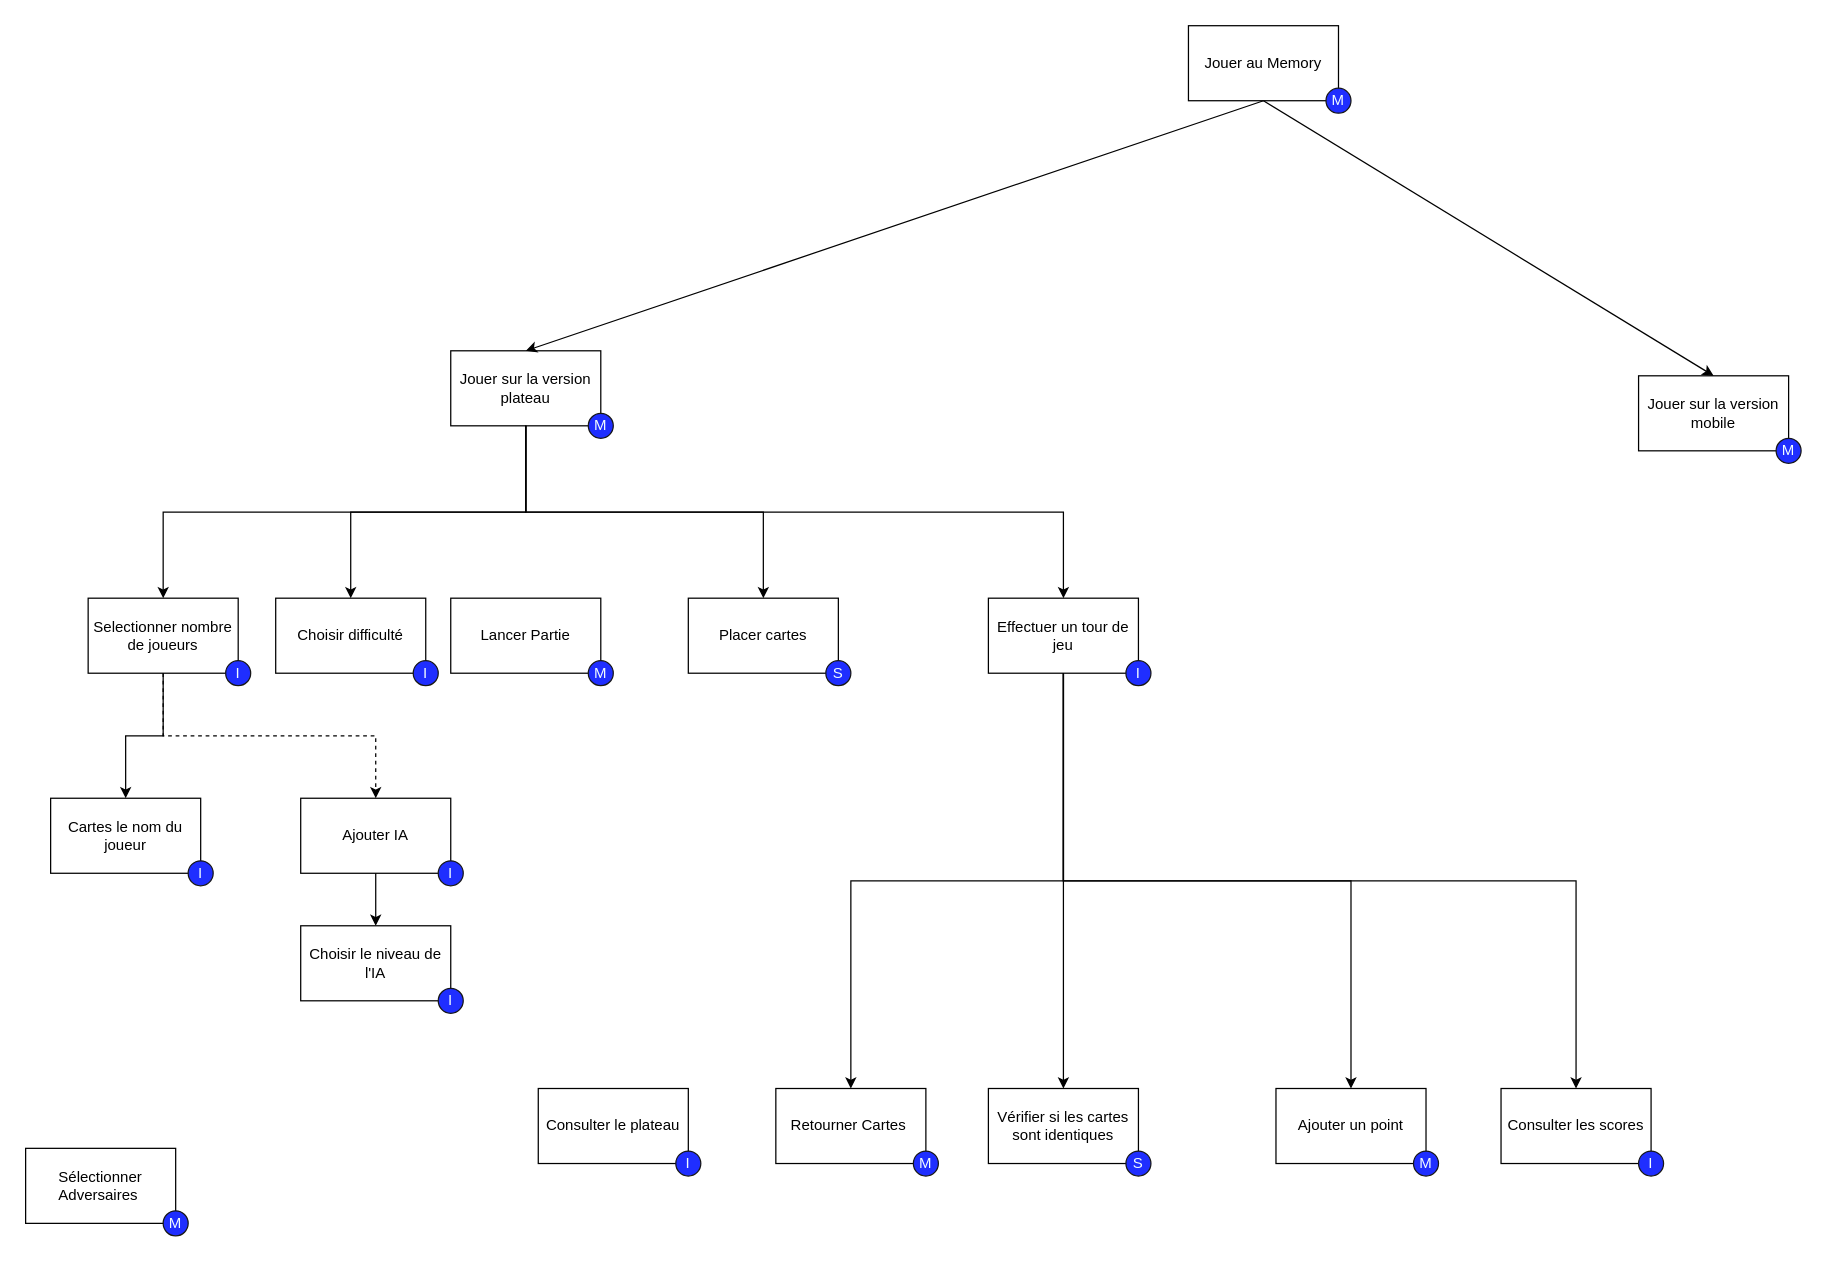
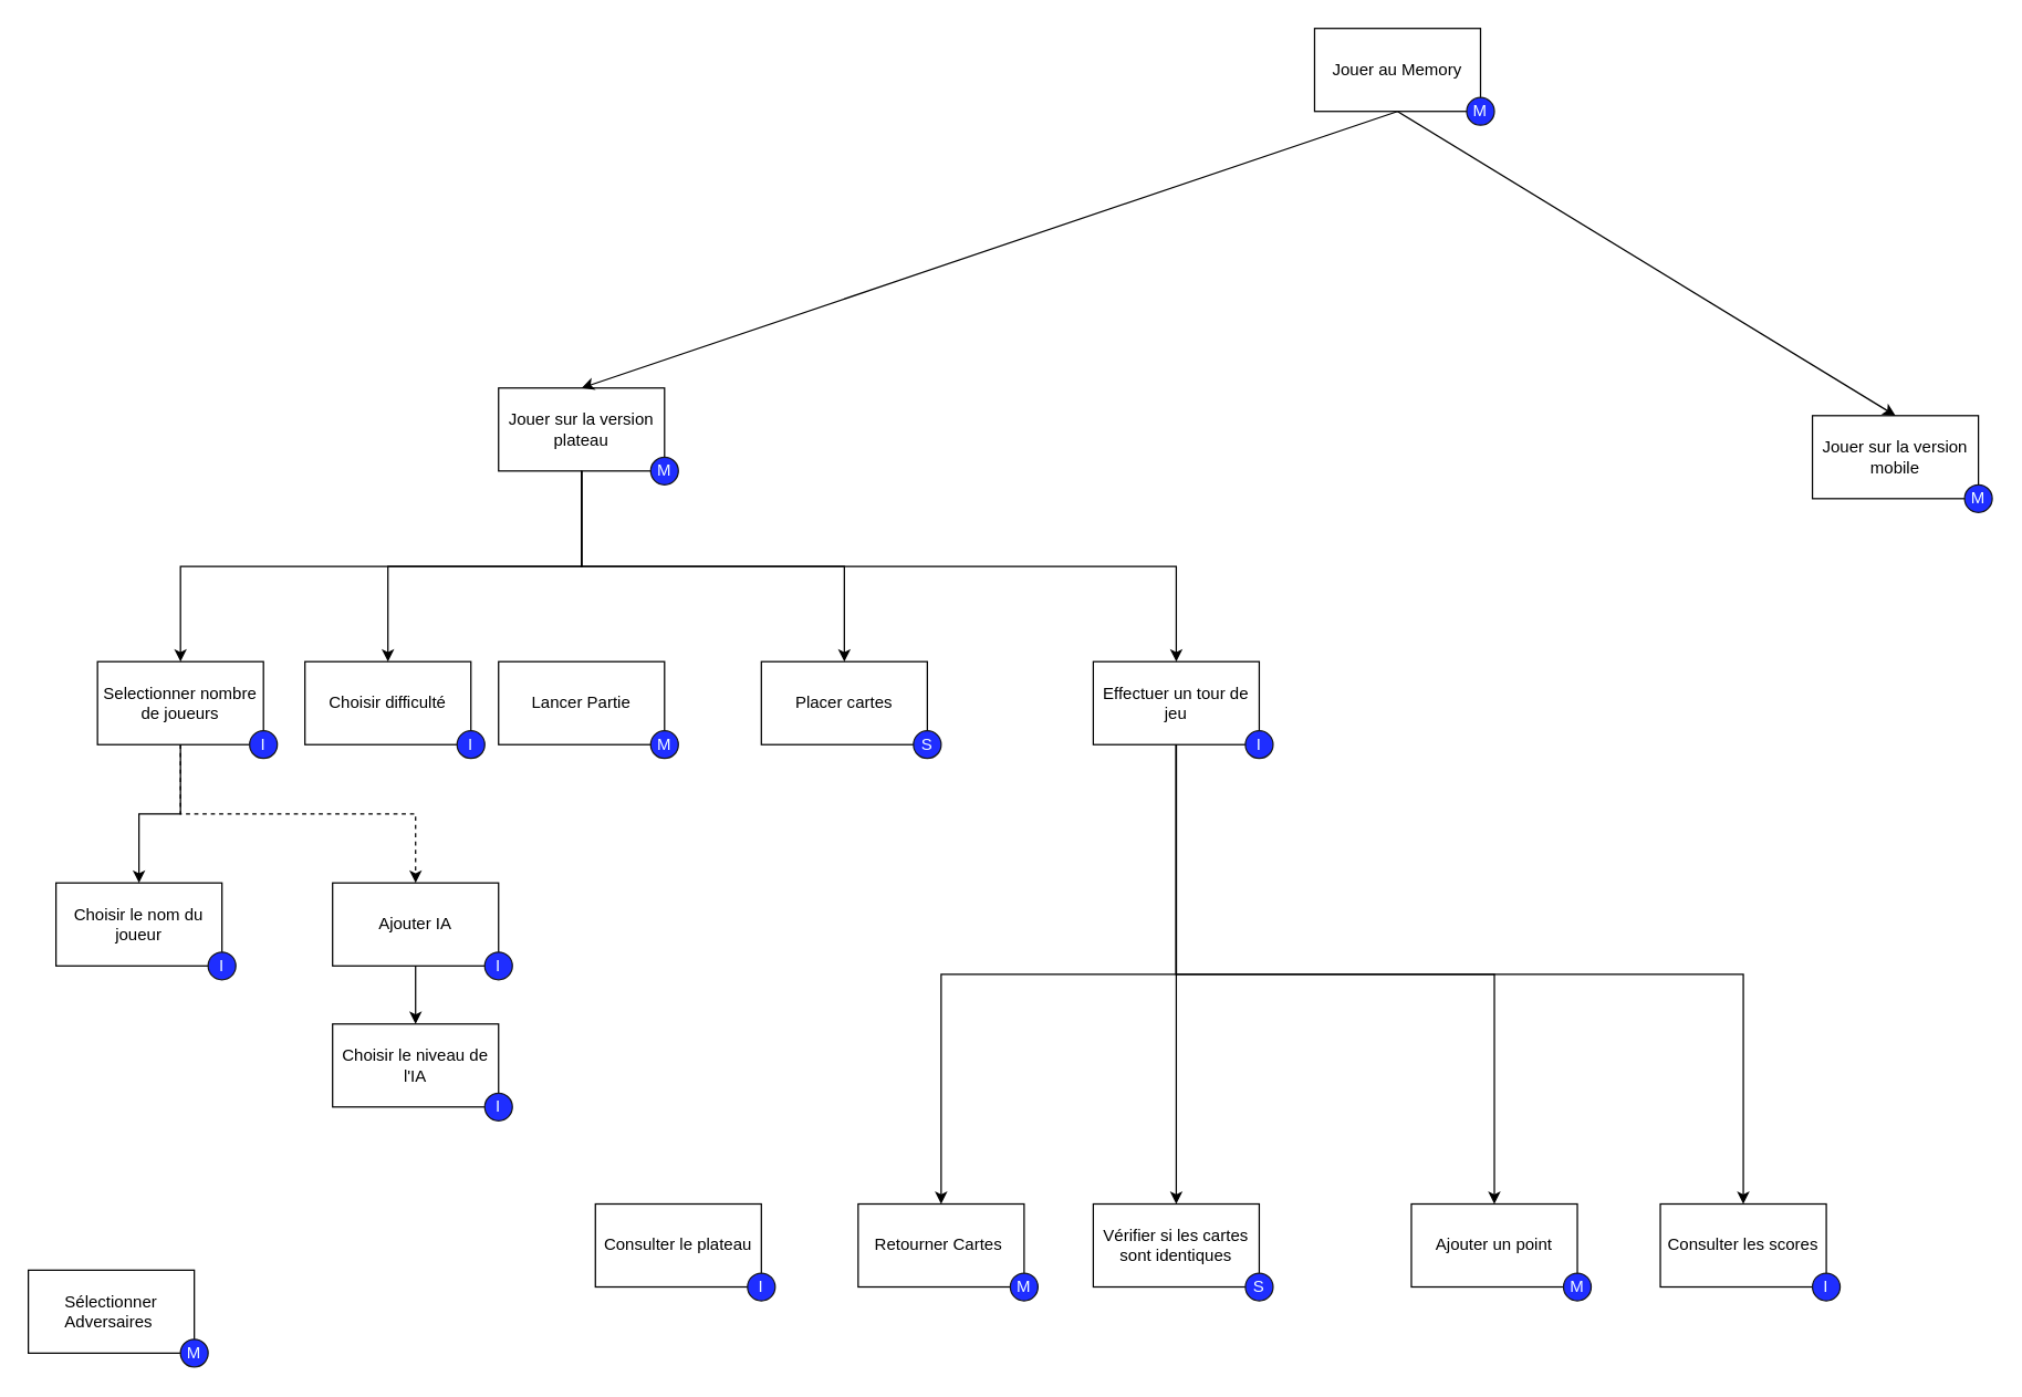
  <mxCell id="0" />
  <mxCell id="1" parent="0" />
  <mxCell id="2" value="" style="group" parent="1" vertex="1" connectable="0"><mxGeometry x="950" y="20" width="130" height="70" as="geometry" /></mxCell>
  <mxCell id="3" value="Jouer au Memory" style="rounded=0;whiteSpace=wrap;html=1;" parent="2" vertex="1"><mxGeometry width="120" height="60" as="geometry" /></mxCell>
  <mxCell id="4" value="M" style="ellipse;whiteSpace=wrap;html=1;aspect=fixed;shadow=0;strokeColor=#171717;fillColor=#1F2EFF;gradientColor=none;fontColor=#F2FDFF;" parent="2" vertex="1"><mxGeometry x="110" y="50" width="20" height="20" as="geometry" /></mxCell>
  <mxCell id="5" value="" style="group" parent="1" connectable="0" vertex="1"><mxGeometry x="620" y="870" width="130" height="70" as="geometry" /></mxCell>
  <mxCell id="6" value="Retourner Cartes&amp;nbsp;&lt;br&gt;" style="rounded=0;whiteSpace=wrap;html=1;" parent="5" vertex="1"><mxGeometry width="120" height="60" as="geometry" /></mxCell>
  <mxCell id="7" value="M" style="ellipse;whiteSpace=wrap;html=1;aspect=fixed;shadow=0;strokeColor=#171717;fillColor=#1F2EFF;gradientColor=none;fontColor=#F2FDFF;" parent="5" vertex="1"><mxGeometry x="110" y="50" width="20" height="20" as="geometry" /></mxCell>
  <mxCell id="8" value="" style="group" parent="1" vertex="1" connectable="0"><mxGeometry x="550" y="477.86" width="130" height="70" as="geometry" /></mxCell>
  <mxCell id="9" value="Placer cartes" style="rounded=0;whiteSpace=wrap;html=1;" parent="8" vertex="1"><mxGeometry width="120" height="60" as="geometry" /></mxCell>
  <mxCell id="10" value="S" style="ellipse;whiteSpace=wrap;html=1;aspect=fixed;shadow=0;strokeColor=#171717;fillColor=#1F2EFF;gradientColor=none;fontColor=#F2FDFF;" parent="8" vertex="1"><mxGeometry x="110" y="50" width="20" height="20" as="geometry" /></mxCell>
  <mxCell id="11" value="" style="group" parent="1" vertex="1" connectable="0"><mxGeometry x="360" y="280" width="130" height="70" as="geometry" /></mxCell>
  <mxCell id="12" value="Jouer sur la version plateau&lt;br&gt;" style="rounded=0;whiteSpace=wrap;html=1;" parent="11" vertex="1"><mxGeometry width="120" height="60" as="geometry" /></mxCell>
  <mxCell id="13" value="M" style="ellipse;whiteSpace=wrap;html=1;aspect=fixed;shadow=0;strokeColor=#171717;fillColor=#1F2EFF;gradientColor=none;fontColor=#F2FDFF;" parent="11" vertex="1"><mxGeometry x="110" y="50" width="20" height="20" as="geometry" /></mxCell>
  <mxCell id="14" value="" style="group" parent="1" vertex="1" connectable="0"><mxGeometry x="70" y="477.86" width="130" height="70" as="geometry" /></mxCell>
  <mxCell id="15" value="Selectionner nombre de joueurs" style="rounded=0;whiteSpace=wrap;html=1;" parent="14" vertex="1"><mxGeometry width="120" height="60" as="geometry" /></mxCell>
  <mxCell id="16" value="I" style="ellipse;whiteSpace=wrap;html=1;aspect=fixed;shadow=0;strokeColor=#171717;fillColor=#1F2EFF;gradientColor=none;fontColor=#F2FDFF;" parent="14" vertex="1"><mxGeometry x="110" y="50" width="20" height="20" as="geometry" /></mxCell>
  <mxCell id="17" value="" style="group" parent="1" vertex="1" connectable="0"><mxGeometry x="220" y="477.86" width="130" height="70" as="geometry" /></mxCell>
  <mxCell id="18" value="Choisir difficulté" style="rounded=0;whiteSpace=wrap;html=1;" parent="17" vertex="1"><mxGeometry width="120" height="60" as="geometry" /></mxCell>
  <mxCell id="19" value="I" style="ellipse;whiteSpace=wrap;html=1;aspect=fixed;shadow=0;strokeColor=#171717;fillColor=#1F2EFF;gradientColor=none;fontColor=#F2FDFF;" parent="17" vertex="1"><mxGeometry x="110" y="50" width="20" height="20" as="geometry" /></mxCell>
  <mxCell id="20" value="Aj" style="group" parent="1" vertex="1" connectable="0"><mxGeometry x="240" y="637.86" width="130" height="70" as="geometry" /></mxCell>
  <mxCell id="21" value="Ajouter IA" style="rounded=0;whiteSpace=wrap;html=1;" parent="20" vertex="1"><mxGeometry width="120" height="60" as="geometry" /></mxCell>
  <mxCell id="22" value="I" style="ellipse;whiteSpace=wrap;html=1;aspect=fixed;shadow=0;strokeColor=#171717;fillColor=#1F2EFF;gradientColor=none;fontColor=#F2FDFF;" parent="20" vertex="1"><mxGeometry x="110" y="50" width="20" height="20" as="geometry" /></mxCell>
  <mxCell id="23" value="Choisir" style="group" parent="1" vertex="1" connectable="0"><mxGeometry x="240" y="739.86" width="130" height="70" as="geometry" /></mxCell>
  <mxCell id="24" value="Choisir le niveau de l'IA" style="rounded=0;whiteSpace=wrap;html=1;" parent="23" vertex="1"><mxGeometry width="120" height="60" as="geometry" /></mxCell>
  <mxCell id="25" value="I" style="ellipse;whiteSpace=wrap;html=1;aspect=fixed;shadow=0;strokeColor=#171717;fillColor=#1F2EFF;gradientColor=none;fontColor=#F2FDFF;" parent="23" vertex="1"><mxGeometry x="110" y="50" width="20" height="20" as="geometry" /></mxCell>
  <mxCell id="26" value="" style="group" parent="1" vertex="1" connectable="0"><mxGeometry x="790" y="477.86" width="130" height="70" as="geometry" /></mxCell>
  <mxCell id="27" value="Effectuer un tour de jeu" style="rounded=0;whiteSpace=wrap;html=1;" parent="26" vertex="1"><mxGeometry width="120" height="60" as="geometry" /></mxCell>
  <mxCell id="28" value="I" style="ellipse;whiteSpace=wrap;html=1;aspect=fixed;shadow=0;strokeColor=#171717;fillColor=#1F2EFF;gradientColor=none;fontColor=#F2FDFF;" parent="26" vertex="1"><mxGeometry x="110" y="50" width="20" height="20" as="geometry" /></mxCell>
  <mxCell id="29" value="" style="group" parent="1" vertex="1" connectable="0"><mxGeometry x="790" y="870" width="130" height="70" as="geometry" /></mxCell>
  <mxCell id="30" value="Vérifier si les cartes sont identiques" style="rounded=0;whiteSpace=wrap;html=1;" parent="29" vertex="1"><mxGeometry width="120" height="60" as="geometry" /></mxCell>
  <mxCell id="31" value="S" style="ellipse;whiteSpace=wrap;html=1;aspect=fixed;shadow=0;strokeColor=#171717;fillColor=#1F2EFF;gradientColor=none;fontColor=#F2FDFF;" parent="29" vertex="1"><mxGeometry x="110" y="50" width="20" height="20" as="geometry" /></mxCell>
  <mxCell id="32" value="" style="group" parent="1" connectable="0" vertex="1"><mxGeometry x="1020" y="870" width="130" height="70" as="geometry" /></mxCell>
  <mxCell id="33" value="Ajouter un&amp;nbsp;point" style="rounded=0;whiteSpace=wrap;html=1;" parent="32" vertex="1"><mxGeometry width="120" height="60" as="geometry" /></mxCell>
  <mxCell id="34" value="M" style="ellipse;whiteSpace=wrap;html=1;aspect=fixed;shadow=0;strokeColor=#171717;fillColor=#1F2EFF;gradientColor=none;fontColor=#F2FDFF;" parent="32" vertex="1"><mxGeometry x="110" y="50" width="20" height="20" as="geometry" /></mxCell>
  <mxCell id="35" value="" style="group" parent="1" vertex="1" connectable="0"><mxGeometry x="1200" y="870" width="130" height="70" as="geometry" /></mxCell>
  <mxCell id="36" value="Consulter les scores" style="rounded=0;whiteSpace=wrap;html=1;" parent="35" vertex="1"><mxGeometry width="120" height="60" as="geometry" /></mxCell>
  <mxCell id="37" value="I" style="ellipse;whiteSpace=wrap;html=1;aspect=fixed;shadow=0;strokeColor=#171717;fillColor=#1F2EFF;gradientColor=none;fontColor=#F2FDFF;" parent="35" vertex="1"><mxGeometry x="110" y="50" width="20" height="20" as="geometry" /></mxCell>
  <mxCell id="38" value="" style="group" parent="1" vertex="1" connectable="0"><mxGeometry x="1310" y="300" width="130" height="70" as="geometry" /></mxCell>
  <mxCell id="39" value="Jouer sur la version mobile" style="rounded=0;whiteSpace=wrap;html=1;" parent="38" vertex="1"><mxGeometry width="120" height="60" as="geometry" /></mxCell>
  <mxCell id="40" value="M" style="ellipse;whiteSpace=wrap;html=1;aspect=fixed;shadow=0;strokeColor=#171717;fillColor=#1F2EFF;gradientColor=none;fontColor=#F2FDFF;" parent="38" vertex="1"><mxGeometry x="110" y="50" width="20" height="20" as="geometry" /></mxCell>
  <mxCell id="41" value="" style="group" parent="1" connectable="0" vertex="1"><mxGeometry x="360" y="477.86" width="130" height="70" as="geometry" /></mxCell>
  <mxCell id="42" value="Lancer Partie" style="rounded=0;whiteSpace=wrap;html=1;" parent="41" vertex="1"><mxGeometry width="120" height="60" as="geometry" /></mxCell>
  <mxCell id="43" value="M" style="ellipse;whiteSpace=wrap;html=1;aspect=fixed;shadow=0;strokeColor=#171717;fillColor=#1F2EFF;gradientColor=none;fontColor=#F2FDFF;" parent="41" vertex="1"><mxGeometry x="110" y="50" width="20" height="20" as="geometry" /></mxCell>
  <mxCell id="44" value="" style="group" parent="1" connectable="0" vertex="1"><mxGeometry x="20" y="917.86" width="130" height="70" as="geometry" /></mxCell>
  <mxCell id="45" value="Sélectionner Adversaires&amp;nbsp;" style="rounded=0;whiteSpace=wrap;html=1;" parent="44" vertex="1"><mxGeometry width="120" height="60" as="geometry" /></mxCell>
  <mxCell id="46" value="M" style="ellipse;whiteSpace=wrap;html=1;aspect=fixed;shadow=0;strokeColor=#171717;fillColor=#1F2EFF;gradientColor=none;fontColor=#F2FDFF;" parent="44" vertex="1"><mxGeometry x="110" y="50" width="20" height="20" as="geometry" /></mxCell>
  <mxCell id="47" value="" style="group" parent="1" vertex="1" connectable="0"><mxGeometry x="40" y="637.86" width="130" height="70" as="geometry" /></mxCell>
- <mxCell id="48" value="Cartes le nom du joueur" style="rounded=0;whiteSpace=wrap;html=1;" parent="47" vertex="1"><mxGeometry width="120" height="60" as="geometry" /></mxCell>
+ <mxCell id="48" value="Choisir le nom du joueur" style="rounded=0;whiteSpace=wrap;html=1;" parent="47" vertex="1"><mxGeometry width="120" height="60" as="geometry" /></mxCell>
  <mxCell id="49" value="I" style="ellipse;whiteSpace=wrap;html=1;aspect=fixed;shadow=0;strokeColor=#171717;fillColor=#1F2EFF;gradientColor=none;fontColor=#F2FDFF;" parent="47" vertex="1"><mxGeometry x="110" y="50" width="20" height="20" as="geometry" /></mxCell>
  <mxCell id="50" style="rounded=0;orthogonalLoop=1;jettySize=auto;html=1;exitX=0.5;exitY=1;exitDx=0;exitDy=0;entryX=0.5;entryY=0;entryDx=0;entryDy=0;" parent="1" source="3" target="12" edge="1"><mxGeometry relative="1" as="geometry" /></mxCell>
  <mxCell id="51" style="rounded=0;orthogonalLoop=1;jettySize=auto;html=1;exitX=0.5;exitY=1;exitDx=0;exitDy=0;entryX=0.5;entryY=0;entryDx=0;entryDy=0;" parent="1" source="3" target="39" edge="1"><mxGeometry relative="1" as="geometry" /></mxCell>
  <mxCell id="52" style="edgeStyle=orthogonalEdgeStyle;rounded=0;orthogonalLoop=1;jettySize=auto;html=1;exitX=0.5;exitY=1;exitDx=0;exitDy=0;entryX=0.5;entryY=0;entryDx=0;entryDy=0;" parent="1" source="12" target="15" edge="1"><mxGeometry relative="1" as="geometry"><mxPoint x="230" y="397.86" as="targetPoint" /></mxGeometry></mxCell>
  <mxCell id="53" style="edgeStyle=orthogonalEdgeStyle;rounded=0;orthogonalLoop=1;jettySize=auto;html=1;exitX=0.5;exitY=1;exitDx=0;exitDy=0;entryX=0.5;entryY=0;entryDx=0;entryDy=0;" parent="1" source="15" target="48" edge="1"><mxGeometry relative="1" as="geometry" /></mxCell>
  <mxCell id="54" style="edgeStyle=orthogonalEdgeStyle;rounded=0;orthogonalLoop=1;jettySize=auto;html=1;exitX=0.5;exitY=1;exitDx=0;exitDy=0;entryX=0.5;entryY=0;entryDx=0;entryDy=0;dashed=1;" parent="1" source="15" target="21" edge="1"><mxGeometry relative="1" as="geometry" /></mxCell>
  <mxCell id="55" style="edgeStyle=orthogonalEdgeStyle;rounded=0;orthogonalLoop=1;jettySize=auto;html=1;exitX=0.5;exitY=1;exitDx=0;exitDy=0;entryX=0.5;entryY=0;entryDx=0;entryDy=0;" parent="1" source="12" target="9" edge="1"><mxGeometry relative="1" as="geometry" /></mxCell>
  <mxCell id="56" style="edgeStyle=orthogonalEdgeStyle;rounded=0;orthogonalLoop=1;jettySize=auto;html=1;exitX=0.5;exitY=1;exitDx=0;exitDy=0;entryX=0.5;entryY=0;entryDx=0;entryDy=0;" parent="1" source="21" target="24" edge="1"><mxGeometry relative="1" as="geometry" /></mxCell>
  <mxCell id="57" style="edgeStyle=orthogonalEdgeStyle;rounded=0;orthogonalLoop=1;jettySize=auto;html=1;exitX=0.5;exitY=1;exitDx=0;exitDy=0;entryX=0.5;entryY=0;entryDx=0;entryDy=0;" parent="1" source="12" target="27" edge="1"><mxGeometry relative="1" as="geometry" /></mxCell>
  <mxCell id="58" style="edgeStyle=orthogonalEdgeStyle;rounded=0;orthogonalLoop=1;jettySize=auto;html=1;exitX=0.5;exitY=1;exitDx=0;exitDy=0;entryX=0.5;entryY=0;entryDx=0;entryDy=0;" parent="1" source="12" target="18" edge="1"><mxGeometry relative="1" as="geometry" /></mxCell>
  <mxCell id="59" style="edgeStyle=orthogonalEdgeStyle;rounded=0;orthogonalLoop=1;jettySize=auto;html=1;exitX=0.5;exitY=1;exitDx=0;exitDy=0;entryX=0.5;entryY=0;entryDx=0;entryDy=0;" parent="1" source="27" target="36" edge="1"><mxGeometry relative="1" as="geometry" /></mxCell>
  <mxCell id="60" value="" style="group" parent="1" vertex="1" connectable="0"><mxGeometry x="430" y="870" width="130" height="70" as="geometry" /></mxCell>
  <mxCell id="61" value="Consulter le plateau" style="rounded=0;whiteSpace=wrap;html=1;" parent="60" vertex="1"><mxGeometry width="120" height="60" as="geometry" /></mxCell>
  <mxCell id="62" value="I" style="ellipse;whiteSpace=wrap;html=1;aspect=fixed;shadow=0;strokeColor=#171717;fillColor=#1F2EFF;gradientColor=none;fontColor=#F2FDFF;" parent="60" vertex="1"><mxGeometry x="110" y="50" width="20" height="20" as="geometry" /></mxCell>
  <mxCell id="63" style="edgeStyle=orthogonalEdgeStyle;rounded=0;orthogonalLoop=1;jettySize=auto;html=1;exitX=0.5;exitY=1;exitDx=0;exitDy=0;entryX=0.5;entryY=0;entryDx=0;entryDy=0;" parent="1" source="27" target="6" edge="1"><mxGeometry relative="1" as="geometry" /></mxCell>
  <mxCell id="64" style="edgeStyle=orthogonalEdgeStyle;rounded=0;orthogonalLoop=1;jettySize=auto;html=1;exitX=0.5;exitY=1;exitDx=0;exitDy=0;" parent="1" source="27" target="33" edge="1"><mxGeometry relative="1" as="geometry" /></mxCell>
  <mxCell id="65" style="edgeStyle=orthogonalEdgeStyle;rounded=0;orthogonalLoop=1;jettySize=auto;html=1;exitX=0.5;exitY=1;exitDx=0;exitDy=0;entryX=0.5;entryY=0;entryDx=0;entryDy=0;" parent="1" source="27" target="30" edge="1"><mxGeometry relative="1" as="geometry" /></mxCell>
